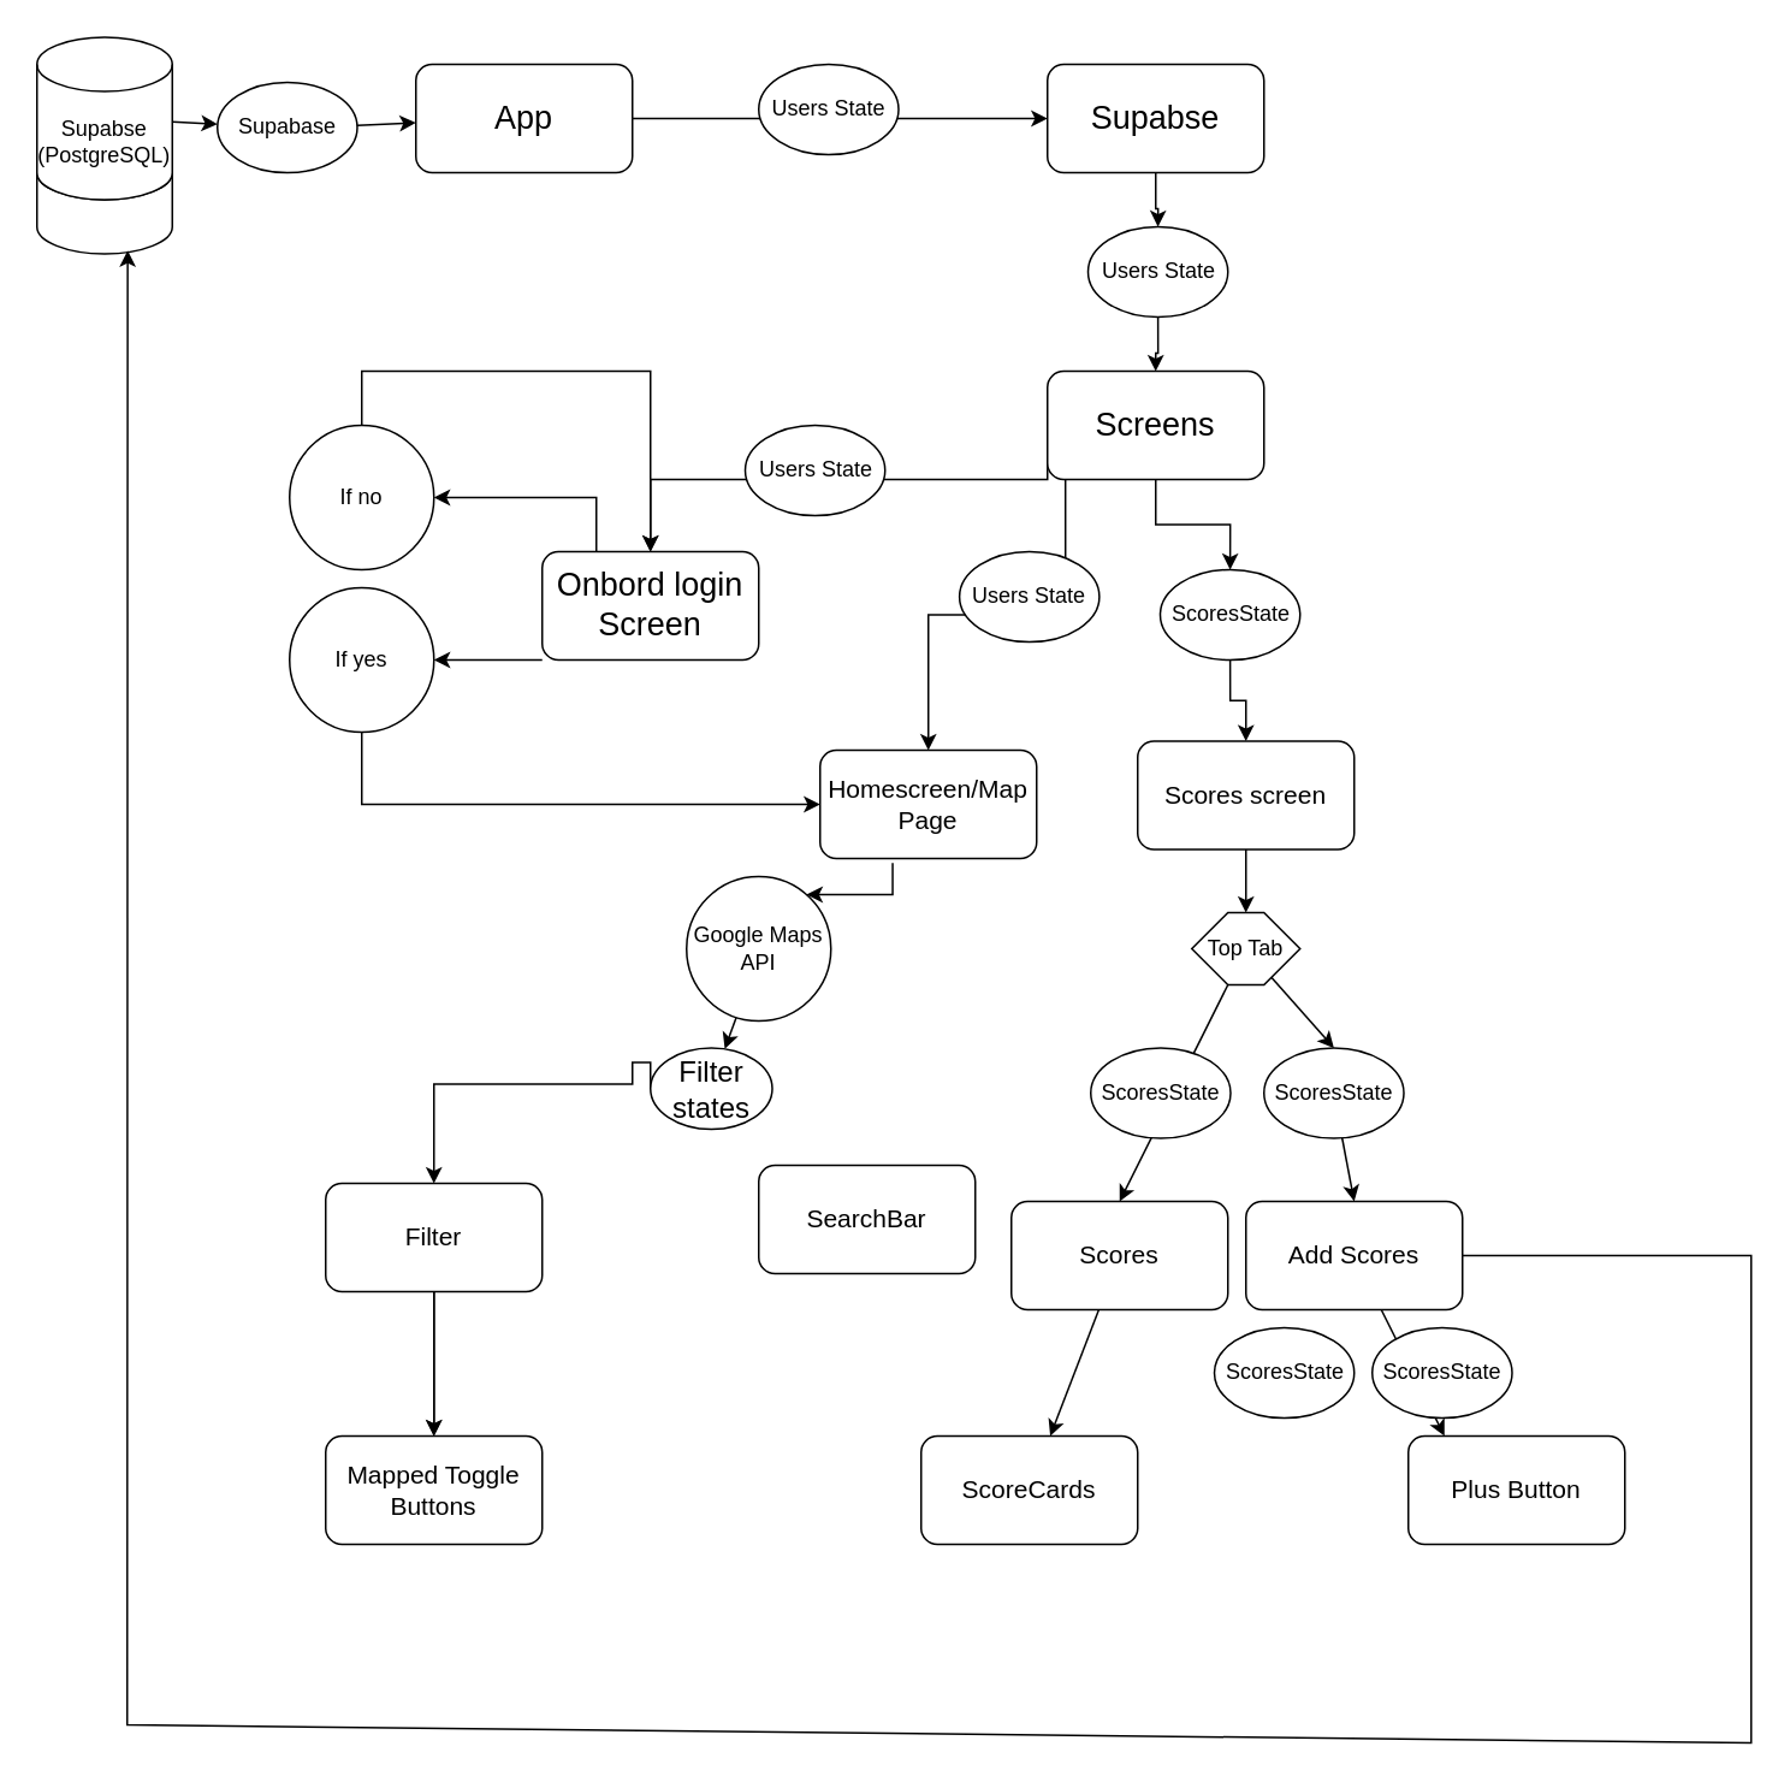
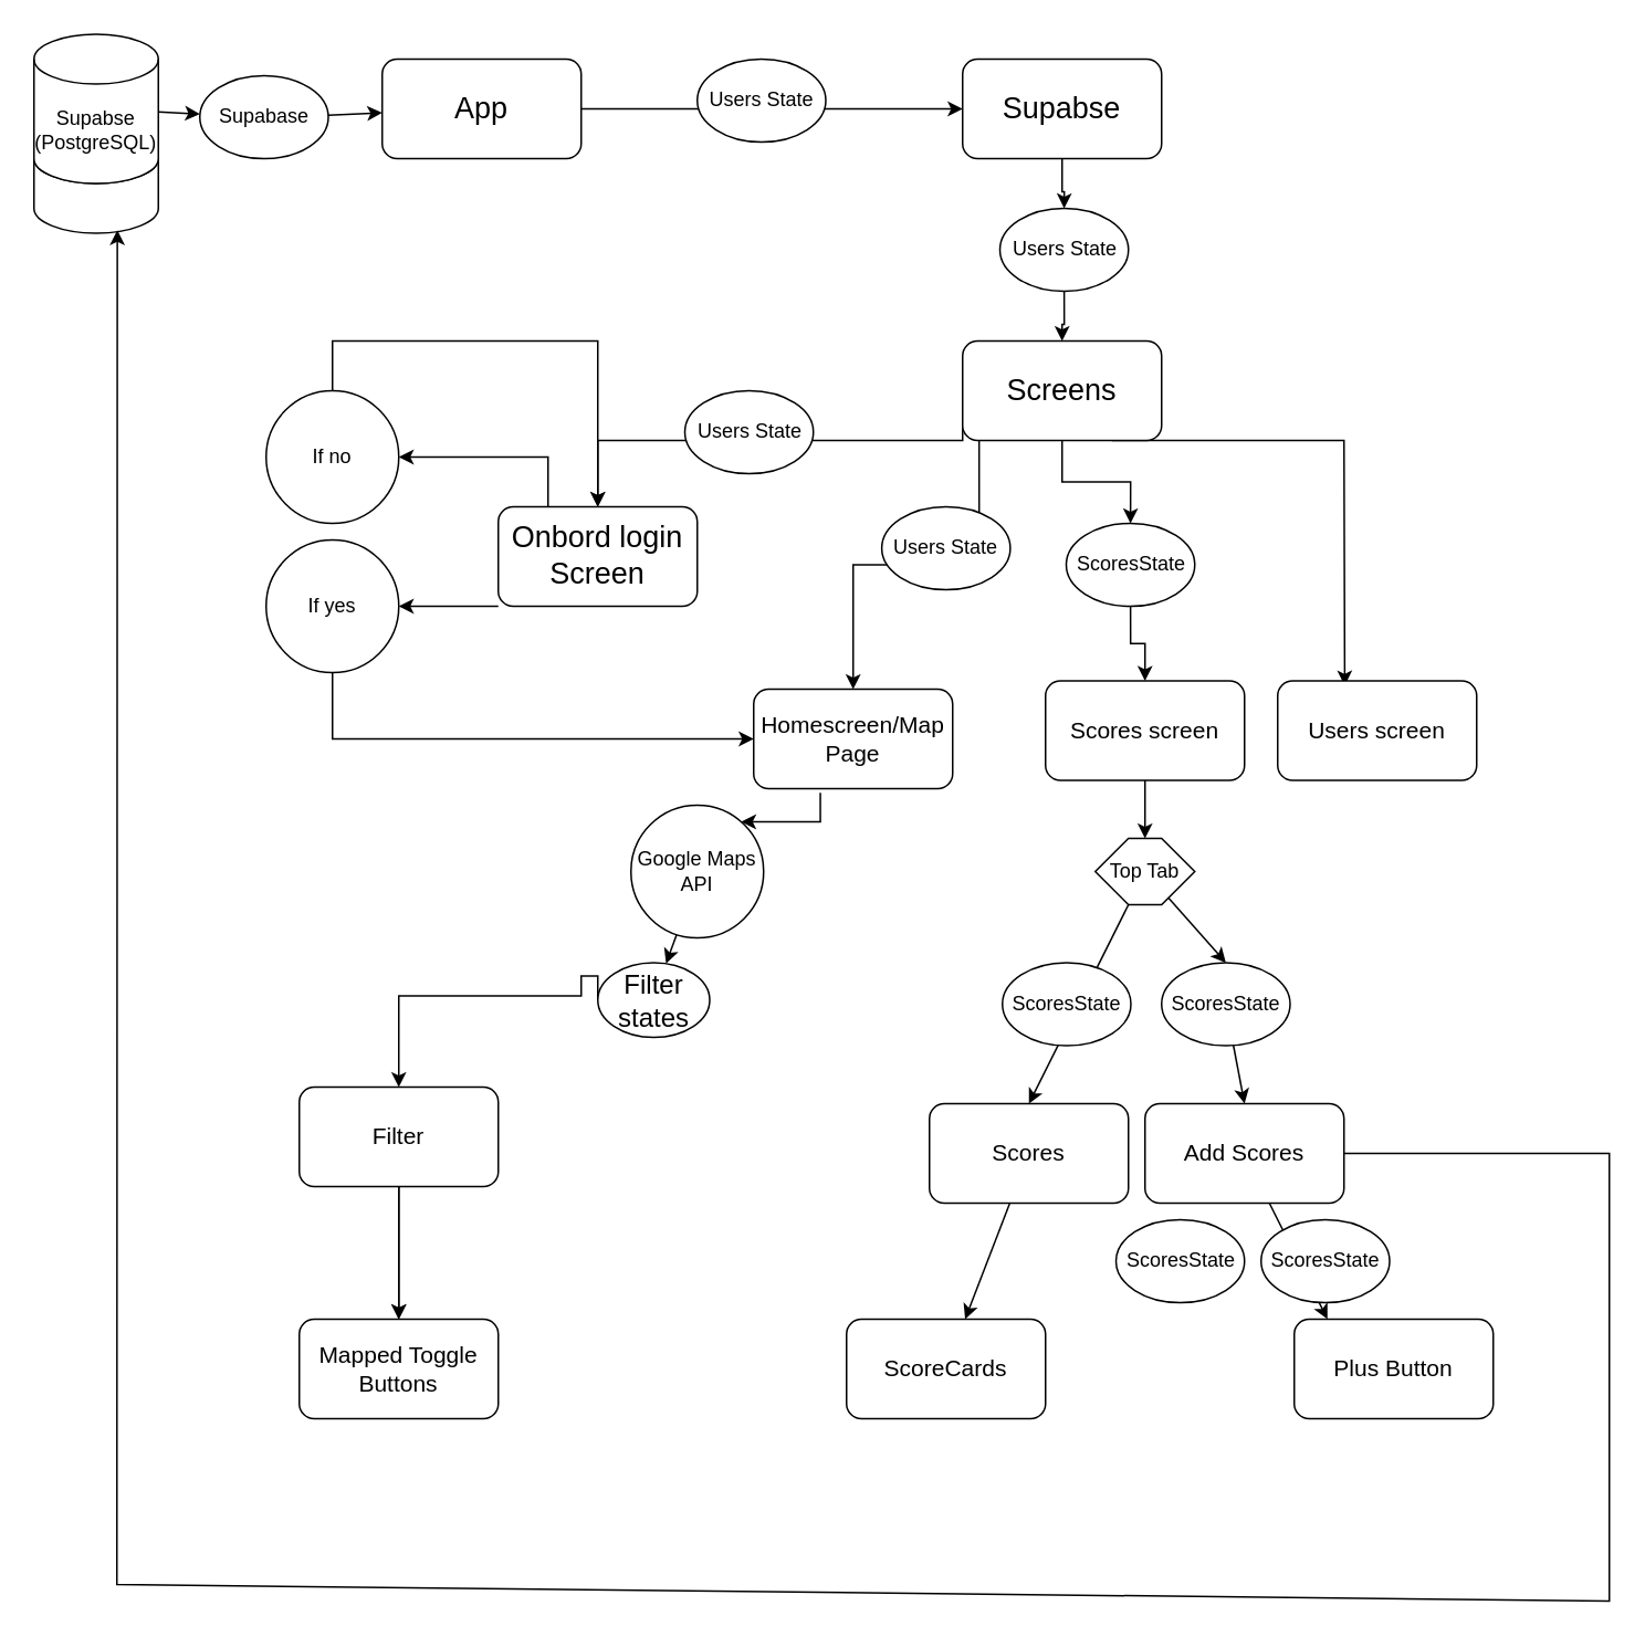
  <mxCell id="0" />
  <mxCell id="1" parent="0" />
  <mxCell id="2" style="edgeStyle=orthogonalEdgeStyle;rounded=0;orthogonalLoop=1;jettySize=auto;html=1;exitX=1;exitY=0.5;exitDx=0;exitDy=0;" parent="1" source="3" target="5" edge="1"><mxGeometry relative="1" as="geometry" /></mxCell>
  <mxCell id="3" value="&lt;font style=&quot;font-size: 18px;&quot;&gt;App&lt;/font&gt;" style="rounded=1;whiteSpace=wrap;html=1;" parent="1" vertex="1"><mxGeometry x="230" y="35" width="120" height="60" as="geometry" /></mxCell>
  <mxCell id="4" style="edgeStyle=orthogonalEdgeStyle;rounded=0;orthogonalLoop=1;jettySize=auto;html=1;exitX=0.5;exitY=1;exitDx=0;exitDy=0;" parent="1" source="53" target="10" edge="1"><mxGeometry relative="1" as="geometry" /></mxCell>
  <mxCell id="5" value="&lt;span style=&quot;font-size: 18px;&quot;&gt;Supabse&lt;/span&gt;" style="rounded=1;whiteSpace=wrap;html=1;" parent="1" vertex="1"><mxGeometry x="580" y="35" width="120" height="60" as="geometry" /></mxCell>
  <mxCell id="6" style="edgeStyle=orthogonalEdgeStyle;rounded=0;orthogonalLoop=1;jettySize=auto;html=1;entryX=0.5;entryY=0;entryDx=0;entryDy=0;exitX=0;exitY=0.5;exitDx=0;exitDy=0;" parent="1" source="10" target="13" edge="1"><mxGeometry relative="1" as="geometry"><Array as="points"><mxPoint x="580" y="265" /><mxPoint x="360" y="265" /></Array></mxGeometry></mxCell>
  <mxCell id="7" style="edgeStyle=orthogonalEdgeStyle;rounded=0;orthogonalLoop=1;jettySize=auto;html=1;exitX=0.083;exitY=1;exitDx=0;exitDy=0;exitPerimeter=0;" parent="1" source="10" target="15" edge="1"><mxGeometry relative="1" as="geometry" /></mxCell>
  <mxCell id="8" style="edgeStyle=orthogonalEdgeStyle;rounded=0;orthogonalLoop=1;jettySize=auto;html=1;exitX=0.5;exitY=1;exitDx=0;exitDy=0;" parent="1" source="51" target="22" edge="1"><mxGeometry relative="1" as="geometry"><mxPoint x="658.75" y="345" as="sourcePoint" /></mxGeometry></mxCell>
+ <mxCell id="9" style="edgeStyle=none;rounded=0;orthogonalLoop=1;jettySize=auto;html=1;entryX=0.337;entryY=0.047;entryDx=0;entryDy=0;entryPerimeter=0;exitX=0.75;exitY=1;exitDx=0;exitDy=0;" parent="1" source="10" target="37" edge="1"><mxGeometry relative="1" as="geometry"><mxPoint x="920" y="245" as="targetPoint" /><Array as="points"><mxPoint x="810" y="265" /></Array></mxGeometry></mxCell>
  <mxCell id="10" value="&lt;span style=&quot;font-size: 18px;&quot;&gt;Screens&lt;/span&gt;" style="rounded=1;whiteSpace=wrap;html=1;" parent="1" vertex="1"><mxGeometry x="580" y="205" width="120" height="60" as="geometry" /></mxCell>
  <mxCell id="11" style="edgeStyle=none;rounded=0;orthogonalLoop=1;jettySize=auto;html=1;entryX=1;entryY=0.5;entryDx=0;entryDy=0;exitX=0;exitY=1;exitDx=0;exitDy=0;" parent="1" source="13" target="40" edge="1"><mxGeometry relative="1" as="geometry" /></mxCell>
  <mxCell id="12" style="edgeStyle=none;rounded=0;orthogonalLoop=1;jettySize=auto;html=1;exitX=0.25;exitY=0;exitDx=0;exitDy=0;" parent="1" source="13" target="42" edge="1"><mxGeometry relative="1" as="geometry"><Array as="points"><mxPoint x="330" y="275" /></Array></mxGeometry></mxCell>
  <mxCell id="13" value="&lt;span style=&quot;font-size: 18px;&quot;&gt;Onbord login Screen&lt;/span&gt;" style="rounded=1;whiteSpace=wrap;html=1;" parent="1" vertex="1"><mxGeometry x="300" y="305" width="120" height="60" as="geometry" /></mxCell>
  <mxCell id="14" style="edgeStyle=orthogonalEdgeStyle;rounded=0;orthogonalLoop=1;jettySize=auto;html=1;exitX=0;exitY=0.5;exitDx=0;exitDy=0;" parent="1" source="57" target="18" edge="1"><mxGeometry relative="1" as="geometry"><mxPoint x="420.048" y="495" as="sourcePoint" /><Array as="points"><mxPoint x="350" y="588" /><mxPoint x="350" y="600" /><mxPoint x="240" y="600" /></Array></mxGeometry></mxCell>
  <mxCell id="15" value="&lt;font style=&quot;font-size: 14px;&quot;&gt;Homescreen/Map Page&lt;/font&gt;" style="rounded=1;whiteSpace=wrap;html=1;" parent="1" vertex="1"><mxGeometry x="454" y="415" width="120" height="60" as="geometry" /></mxCell>
  <mxCell id="16" style="edgeStyle=orthogonalEdgeStyle;rounded=0;orthogonalLoop=1;jettySize=auto;html=1;" parent="1" source="18" target="20" edge="1"><mxGeometry relative="1" as="geometry" /></mxCell>
  <mxCell id="17" value="" style="edgeStyle=none;rounded=0;orthogonalLoop=1;jettySize=auto;html=1;" parent="1" source="18" target="20" edge="1"><mxGeometry relative="1" as="geometry" /></mxCell>
  <mxCell id="18" value="&lt;font style=&quot;font-size: 14px;&quot;&gt;Filter&lt;/font&gt;" style="rounded=1;whiteSpace=wrap;html=1;" parent="1" vertex="1"><mxGeometry x="180" y="655" width="120" height="60" as="geometry" /></mxCell>
- <mxCell id="19" value="&lt;font style=&quot;font-size: 14px;&quot;&gt;SearchBar&lt;br&gt;&lt;/font&gt;" style="rounded=1;whiteSpace=wrap;html=1;" parent="1" vertex="1"><mxGeometry x="420" y="645" width="120" height="60" as="geometry" /></mxCell>
  <mxCell id="20" value="&lt;span style=&quot;font-size: 14px;&quot;&gt;Mapped Toggle Buttons&lt;/span&gt;" style="rounded=1;whiteSpace=wrap;html=1;" parent="1" vertex="1"><mxGeometry x="180" y="795" width="120" height="60" as="geometry" /></mxCell>
  <mxCell id="21" style="edgeStyle=orthogonalEdgeStyle;rounded=0;orthogonalLoop=1;jettySize=auto;html=1;entryX=0.5;entryY=0;entryDx=0;entryDy=0;" parent="1" source="22" target="25" edge="1"><mxGeometry relative="1" as="geometry" /></mxCell>
  <mxCell id="22" value="&lt;font style=&quot;font-size: 14px;&quot;&gt;Scores screen&lt;/font&gt;" style="rounded=1;whiteSpace=wrap;html=1;" parent="1" vertex="1"><mxGeometry x="630" y="410" width="120" height="60" as="geometry" /></mxCell>
  <mxCell id="23" style="edgeStyle=none;rounded=0;orthogonalLoop=1;jettySize=auto;html=1;entryX=0.5;entryY=0;entryDx=0;entryDy=0;" parent="1" source="25" target="31" edge="1"><mxGeometry relative="1" as="geometry"><mxPoint x="660" y="625" as="targetPoint" /></mxGeometry></mxCell>
  <mxCell id="24" style="edgeStyle=none;rounded=0;orthogonalLoop=1;jettySize=auto;html=1;entryX=0.5;entryY=0;entryDx=0;entryDy=0;" parent="1" source="46" target="34" edge="1"><mxGeometry relative="1" as="geometry"><mxPoint x="720" y="625" as="targetPoint" /></mxGeometry></mxCell>
  <mxCell id="25" value="Top Tab" style="shape=hexagon;perimeter=hexagonPerimeter2;whiteSpace=wrap;html=1;fixedSize=1;" parent="1" vertex="1"><mxGeometry x="660" y="505" width="60" height="40" as="geometry" /></mxCell>
  <mxCell id="26" value="" style="shape=cylinder3;whiteSpace=wrap;html=1;boundedLbl=1;backgroundOutline=1;size=15;" parent="1" vertex="1"><mxGeometry x="20" y="50" width="75" height="90" as="geometry" /></mxCell>
  <mxCell id="27" value="" style="shape=cylinder3;whiteSpace=wrap;html=1;boundedLbl=1;backgroundOutline=1;size=15;" parent="1" vertex="1"><mxGeometry x="20" y="50" width="75" height="60" as="geometry" /></mxCell>
  <mxCell id="28" style="edgeStyle=none;rounded=0;orthogonalLoop=1;jettySize=auto;html=1;startArrow=none;startFill=0;" parent="1" source="59" target="3" edge="1"><mxGeometry relative="1" as="geometry" /></mxCell>
  <mxCell id="29" value="Supabse (PostgreSQL)" style="shape=cylinder3;whiteSpace=wrap;html=1;boundedLbl=1;backgroundOutline=1;size=15;" parent="1" vertex="1"><mxGeometry x="20" y="20" width="75" height="90" as="geometry" /></mxCell>
  <mxCell id="30" style="edgeStyle=none;rounded=0;orthogonalLoop=1;jettySize=auto;html=1;" parent="1" source="31" target="35" edge="1"><mxGeometry relative="1" as="geometry" /></mxCell>
  <mxCell id="31" value="&lt;font style=&quot;font-size: 14px;&quot;&gt;Scores&lt;/font&gt;" style="rounded=1;whiteSpace=wrap;html=1;" parent="1" vertex="1"><mxGeometry x="560" y="665" width="120" height="60" as="geometry" /></mxCell>
  <mxCell id="32" style="edgeStyle=none;rounded=0;orthogonalLoop=1;jettySize=auto;html=1;" parent="1" source="34" edge="1"><mxGeometry relative="1" as="geometry"><mxPoint x="800" y="795" as="targetPoint" /></mxGeometry></mxCell>
  <mxCell id="33" style="edgeStyle=none;rounded=0;orthogonalLoop=1;jettySize=auto;html=1;entryX=0.67;entryY=0.979;entryDx=0;entryDy=0;entryPerimeter=0;" parent="1" source="34" target="26" edge="1"><mxGeometry relative="1" as="geometry"><mxPoint x="-10" y="945" as="targetPoint" /><Array as="points"><mxPoint x="970" y="695" /><mxPoint x="970" y="965" /><mxPoint x="70" y="955" /></Array></mxGeometry></mxCell>
  <mxCell id="34" value="&lt;font style=&quot;font-size: 14px;&quot;&gt;Add Scores&lt;/font&gt;" style="rounded=1;whiteSpace=wrap;html=1;" parent="1" vertex="1"><mxGeometry x="690" y="665" width="120" height="60" as="geometry" /></mxCell>
  <mxCell id="35" value="&lt;font style=&quot;font-size: 14px;&quot;&gt;ScoreCards&lt;/font&gt;" style="rounded=1;whiteSpace=wrap;html=1;" parent="1" vertex="1"><mxGeometry x="510" y="795" width="120" height="60" as="geometry" /></mxCell>
  <mxCell id="36" value="&lt;font style=&quot;font-size: 14px;&quot;&gt;Plus Button&lt;/font&gt;" style="rounded=1;whiteSpace=wrap;html=1;" parent="1" vertex="1"><mxGeometry x="780" y="795" width="120" height="60" as="geometry" /></mxCell>
+ <mxCell id="37" value="&lt;font style=&quot;font-size: 14px;&quot;&gt;Users screen&lt;/font&gt;" style="rounded=1;whiteSpace=wrap;html=1;" parent="1" vertex="1"><mxGeometry x="770" y="410" width="120" height="60" as="geometry" /></mxCell>
  <mxCell id="38" value="Users State" style="ellipse;whiteSpace=wrap;html=1;" parent="1" vertex="1"><mxGeometry x="420" y="35" width="77.5" height="50" as="geometry" /></mxCell>
  <mxCell id="39" style="edgeStyle=none;rounded=0;orthogonalLoop=1;jettySize=auto;html=1;" parent="1" source="40" target="15" edge="1"><mxGeometry relative="1" as="geometry"><Array as="points"><mxPoint x="200" y="445" /></Array></mxGeometry></mxCell>
  <mxCell id="40" value="If yes" style="ellipse;whiteSpace=wrap;html=1;aspect=fixed;" parent="1" vertex="1"><mxGeometry x="160" y="325" width="80" height="80" as="geometry" /></mxCell>
  <mxCell id="41" style="edgeStyle=none;rounded=0;orthogonalLoop=1;jettySize=auto;html=1;entryX=0.5;entryY=0;entryDx=0;entryDy=0;" parent="1" source="42" target="13" edge="1"><mxGeometry relative="1" as="geometry"><mxPoint x="360" y="275" as="targetPoint" /><Array as="points"><mxPoint x="200" y="205" /><mxPoint x="360" y="205" /></Array></mxGeometry></mxCell>
  <mxCell id="42" value="If no" style="ellipse;whiteSpace=wrap;html=1;aspect=fixed;" parent="1" vertex="1"><mxGeometry x="160" y="235" width="80" height="80" as="geometry" /></mxCell>
  <mxCell id="43" value="Users State" style="ellipse;whiteSpace=wrap;html=1;" parent="1" vertex="1"><mxGeometry x="412.5" y="235" width="77.5" height="50" as="geometry" /></mxCell>
  <mxCell id="44" value="Users State" style="ellipse;whiteSpace=wrap;html=1;" parent="1" vertex="1"><mxGeometry x="531.25" y="305" width="77.5" height="50" as="geometry" /></mxCell>
  <mxCell id="45" value="" style="edgeStyle=none;rounded=0;orthogonalLoop=1;jettySize=auto;html=1;entryX=0.5;entryY=0;entryDx=0;entryDy=0;" parent="1" source="25" target="46" edge="1"><mxGeometry relative="1" as="geometry"><mxPoint x="750" y="665" as="targetPoint" /><mxPoint x="699" y="545" as="sourcePoint" /></mxGeometry></mxCell>
  <mxCell id="46" value="ScoresState" style="ellipse;whiteSpace=wrap;html=1;" parent="1" vertex="1"><mxGeometry x="700" y="580" width="77.5" height="50" as="geometry" /></mxCell>
  <mxCell id="47" value="ScoresState" style="ellipse;whiteSpace=wrap;html=1;" parent="1" vertex="1"><mxGeometry x="604" y="580" width="77.5" height="50" as="geometry" /></mxCell>
  <mxCell id="48" value="ScoresState" style="ellipse;whiteSpace=wrap;html=1;" parent="1" vertex="1"><mxGeometry x="760" y="735" width="77.5" height="50" as="geometry" /></mxCell>
  <mxCell id="49" value="ScoresState" style="ellipse;whiteSpace=wrap;html=1;" parent="1" vertex="1"><mxGeometry x="672.5" y="735" width="77.5" height="50" as="geometry" /></mxCell>
  <mxCell id="50" value="" style="edgeStyle=orthogonalEdgeStyle;rounded=0;orthogonalLoop=1;jettySize=auto;html=1;exitX=0.5;exitY=1;exitDx=0;exitDy=0;" parent="1" source="10" target="51" edge="1"><mxGeometry relative="1" as="geometry"><mxPoint x="640" y="265" as="sourcePoint" /><mxPoint x="690" y="410" as="targetPoint" /></mxGeometry></mxCell>
  <mxCell id="51" value="ScoresState" style="ellipse;whiteSpace=wrap;html=1;" parent="1" vertex="1"><mxGeometry x="642.5" y="315" width="77.5" height="50" as="geometry" /></mxCell>
  <mxCell id="52" value="" style="edgeStyle=orthogonalEdgeStyle;rounded=0;orthogonalLoop=1;jettySize=auto;html=1;exitX=0.5;exitY=1;exitDx=0;exitDy=0;" parent="1" source="5" target="53" edge="1"><mxGeometry relative="1" as="geometry"><mxPoint x="640" y="95" as="sourcePoint" /><mxPoint x="640" y="205" as="targetPoint" /></mxGeometry></mxCell>
  <mxCell id="53" value="Users State" style="ellipse;whiteSpace=wrap;html=1;" parent="1" vertex="1"><mxGeometry x="602.5" y="125" width="77.5" height="50" as="geometry" /></mxCell>
  <mxCell id="54" value="" style="edgeStyle=orthogonalEdgeStyle;rounded=0;orthogonalLoop=1;jettySize=auto;html=1;exitX=0.335;exitY=1.041;exitDx=0;exitDy=0;exitPerimeter=0;" parent="1" source="15" target="56" edge="1"><mxGeometry relative="1" as="geometry"><mxPoint x="494" y="477" as="sourcePoint" /><mxPoint x="480" y="645" as="targetPoint" /><Array as="points"><mxPoint x="494" y="495" /></Array></mxGeometry></mxCell>
  <mxCell id="55" style="edgeStyle=none;rounded=0;orthogonalLoop=1;jettySize=auto;html=1;" parent="1" source="56" target="57" edge="1"><mxGeometry relative="1" as="geometry" /></mxCell>
  <mxCell id="56" value="Google Maps API" style="ellipse;whiteSpace=wrap;html=1;aspect=fixed;" parent="1" vertex="1"><mxGeometry x="380" y="485" width="80" height="80" as="geometry" /></mxCell>
  <mxCell id="57" value="&lt;font size=&quot;3&quot;&gt;Filter states&lt;/font&gt;" style="ellipse;whiteSpace=wrap;html=1;" parent="1" vertex="1"><mxGeometry x="360" y="580" width="67.5" height="45" as="geometry" /></mxCell>
  <mxCell id="58" value="" style="edgeStyle=none;rounded=0;orthogonalLoop=1;jettySize=auto;html=1;startArrow=none;startFill=0;" parent="1" source="29" target="59" edge="1"><mxGeometry relative="1" as="geometry"><mxPoint x="95" y="65" as="sourcePoint" /><mxPoint x="230" y="65" as="targetPoint" /></mxGeometry></mxCell>
  <mxCell id="59" value="Supabase" style="ellipse;whiteSpace=wrap;html=1;" parent="1" vertex="1"><mxGeometry x="120" y="45" width="77.5" height="50" as="geometry" /></mxCell>
